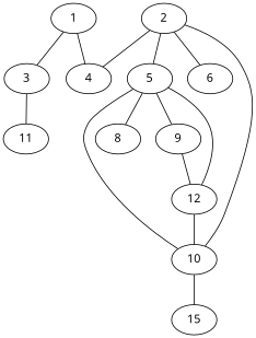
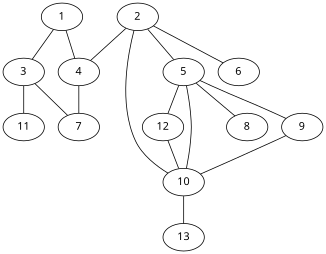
  graph {
    fontname="Noto Sans"
    node [fontname="Noto Sans"]
    edge [fontname="Noto Sans"]
    1
    4
    3
+   7
    11
    2
    5
    6
    10
    8
    9
    12
-   13 [label=15]
+   13
    1 -- 4
    1 -- 3
+   4 -- 7
+   3 -- 7
    3 -- 11
    2 -- 4
    2 -- 5
    2 -- 6
    2 -- 10
    5 -- 10
    5 -- 8
    5 -- 9
    5 -- 12
    10 -- 13
-   9 -- 12
+   9 -- 10
    12 -- 10
  }
